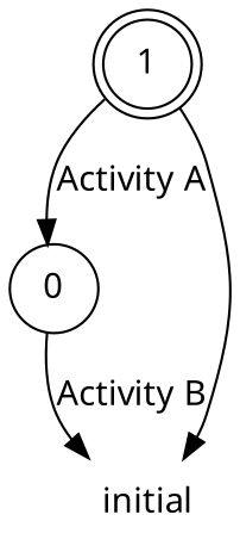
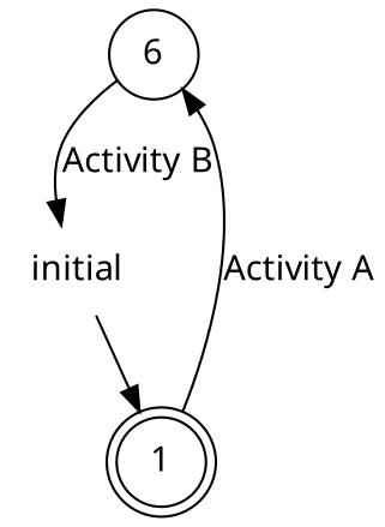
  digraph {
    fontname="Noto Sans"
    rankdir=TB
    node [fontname="Noto Sans"]
    edge [fontname="Noto Sans"]
-   0 [shape=circle]
+   0 [shape=circle label=6]
    initial [shape=plaintext]
    1 [shape=doublecircle]
    0 -> initial [label="Activity B"]
-   1 -> initial
+   initial -> 1
    1 -> 0 [label="Activity A"]
  }
